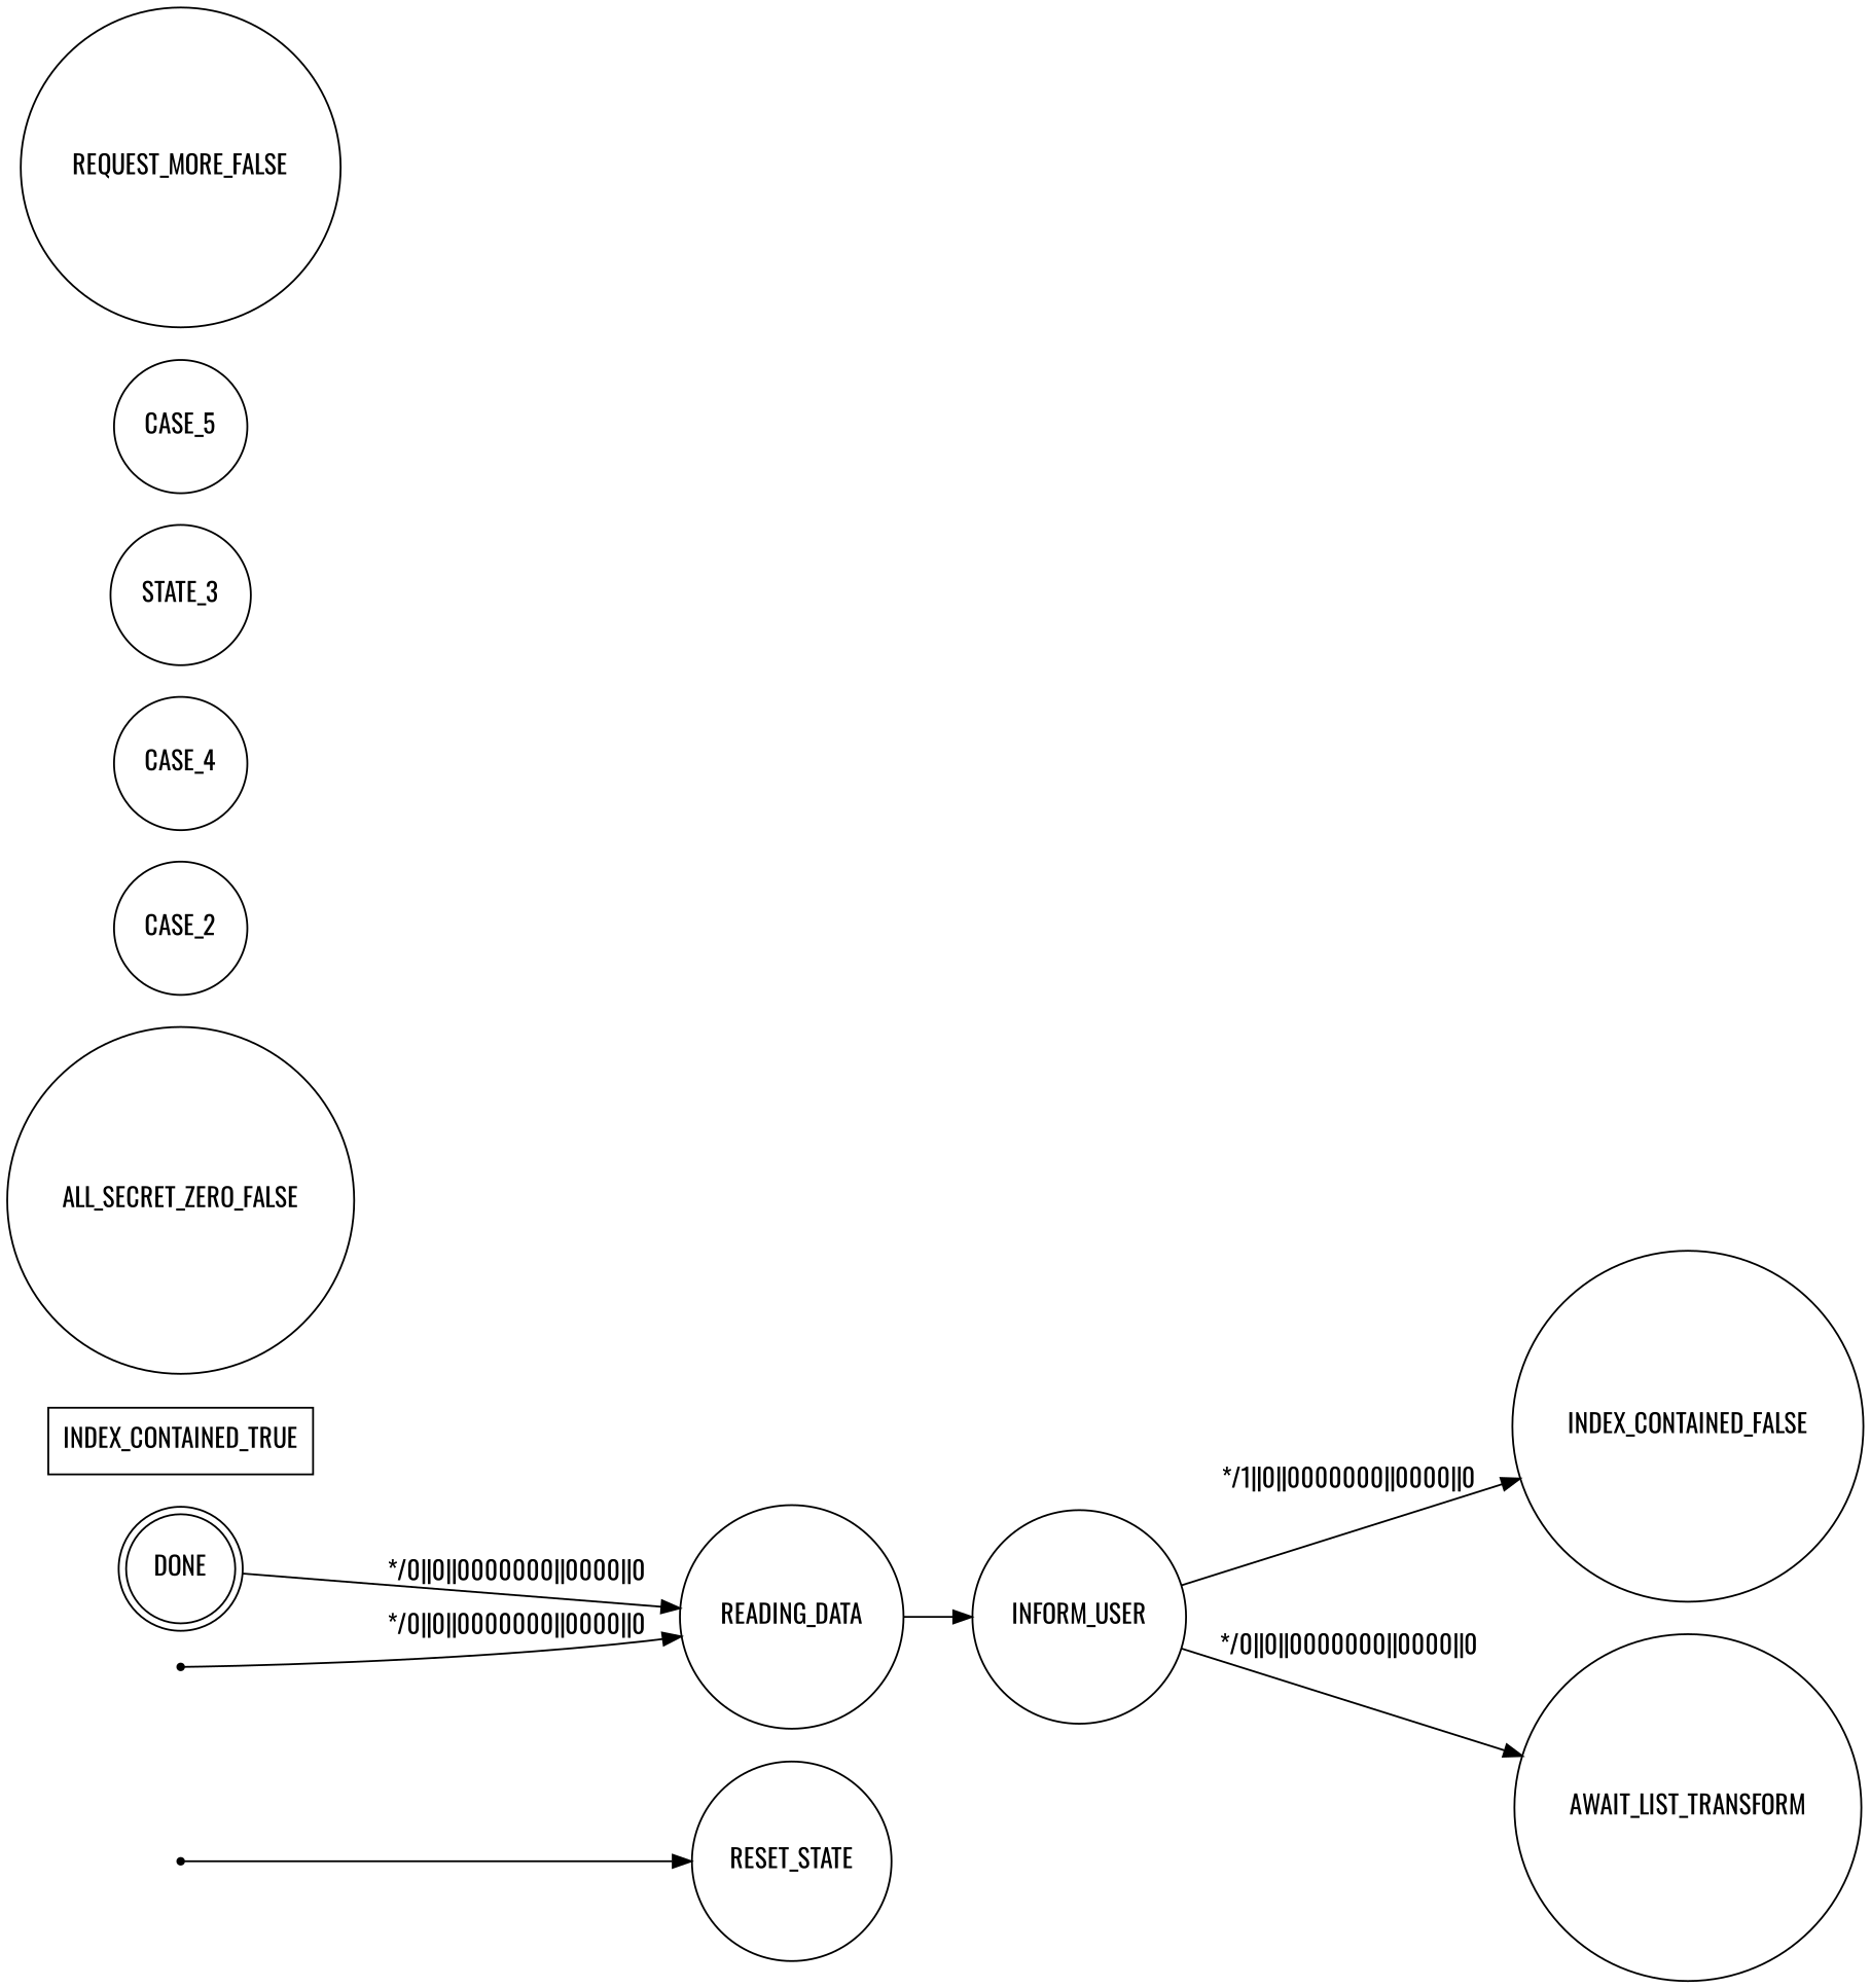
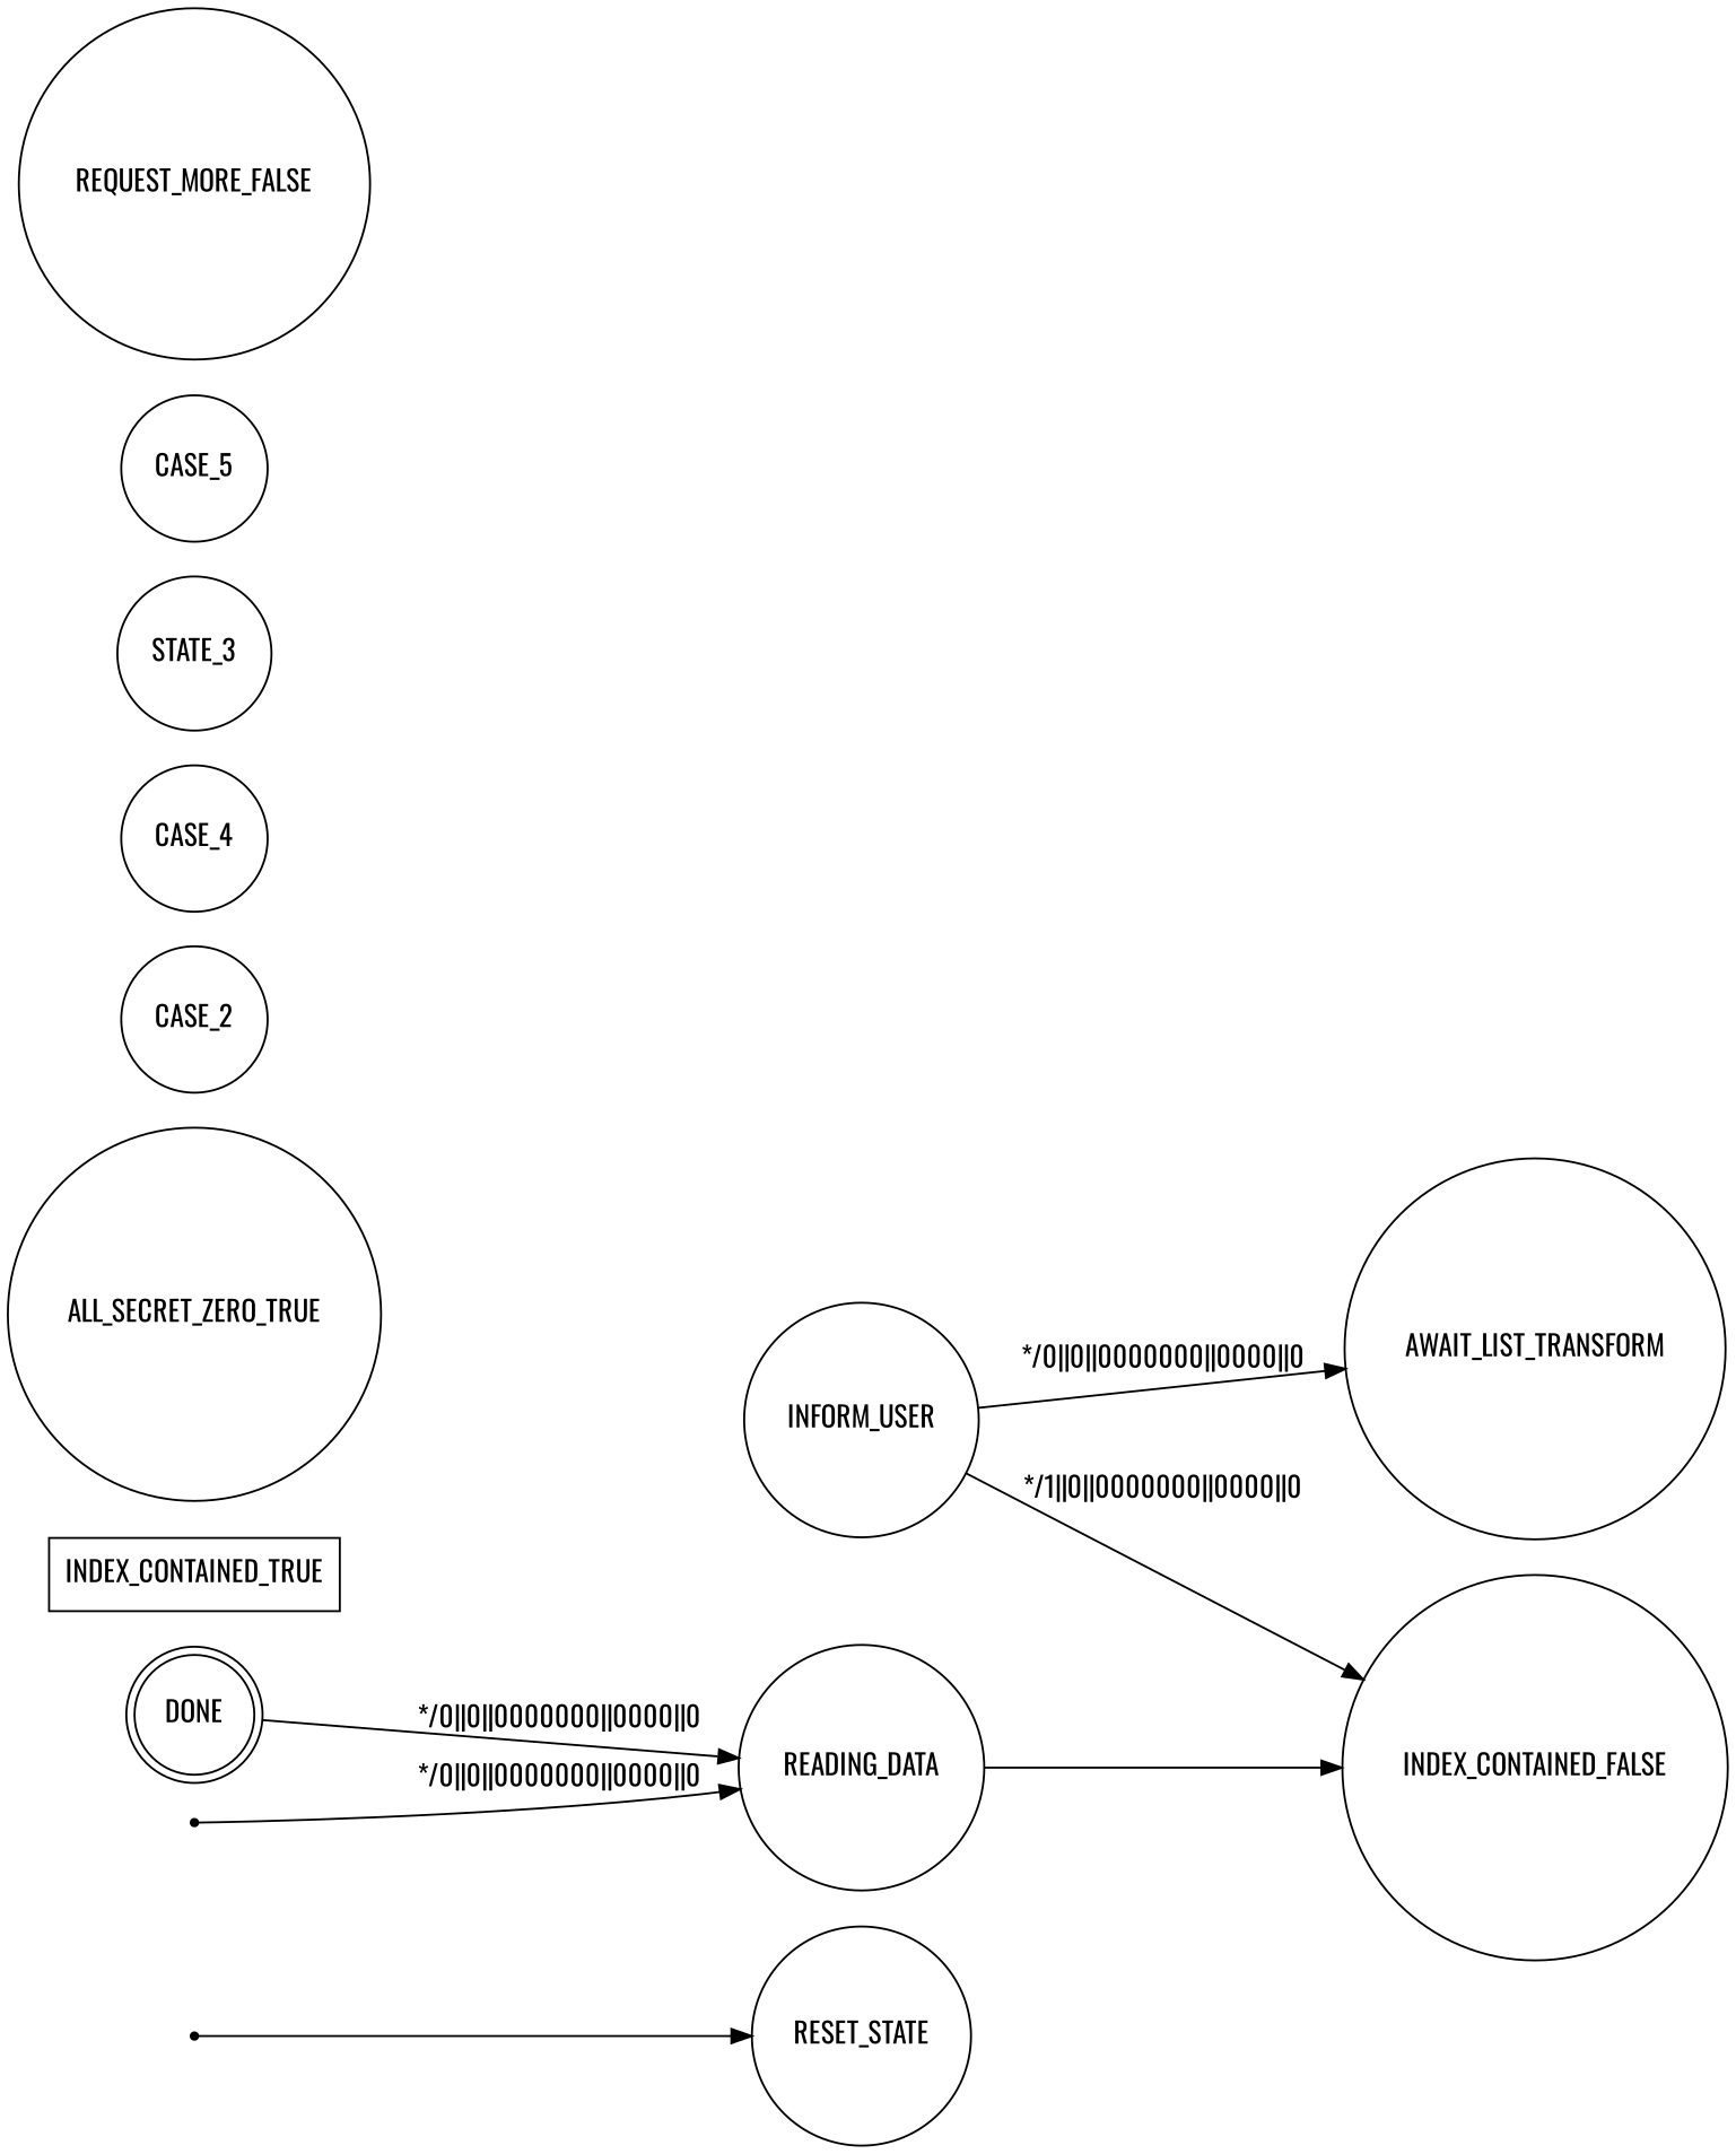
  digraph {
    fontname=Oswald
    rankdir=LR
    node [fontname=Oswald shape=circle]
    edge [fontname=Oswald]
    n1 [label=RESET_STATE]
    n2 [label=INDEX_CONTAINED_FALSE]
    n3 [label=INFORM_USER]
    n4 [label=AWAIT_LIST_TRANSFORM]
    n5 [label=READING_DATA]
    n6 [label=DONE shape=doublecircle]
    n7 [label=INDEX_CONTAINED_TRUE shape=cirle]
-   n9 [label=ALL_SECRET_ZERO_FALSE]
+   n8 [label=ALL_SECRET_ZERO_TRUE]
    n10 [label=CASE_2]
    n11 [label=CASE_4]
    n12 [label=STATE_3]
    n13 [label=CASE_5]
    n14 [label=REQUEST_MORE_FALSE]
    n15 [label=DONE shape=point]
    n16 [label=DONE shape=point]
    n3 -> n2 [label="*/1||0||0000000||0000||0"]
    n3 -> n4 [label="*/0||0||0000000||0000||0"]
-   n5 -> n3
+   n5 -> n2
    n6 -> n5 [label="*/0||0||0000000||0000||0"]
    n15 -> n1
    n16 -> n5 [label="*/0||0||0000000||0000||0"]
  }
